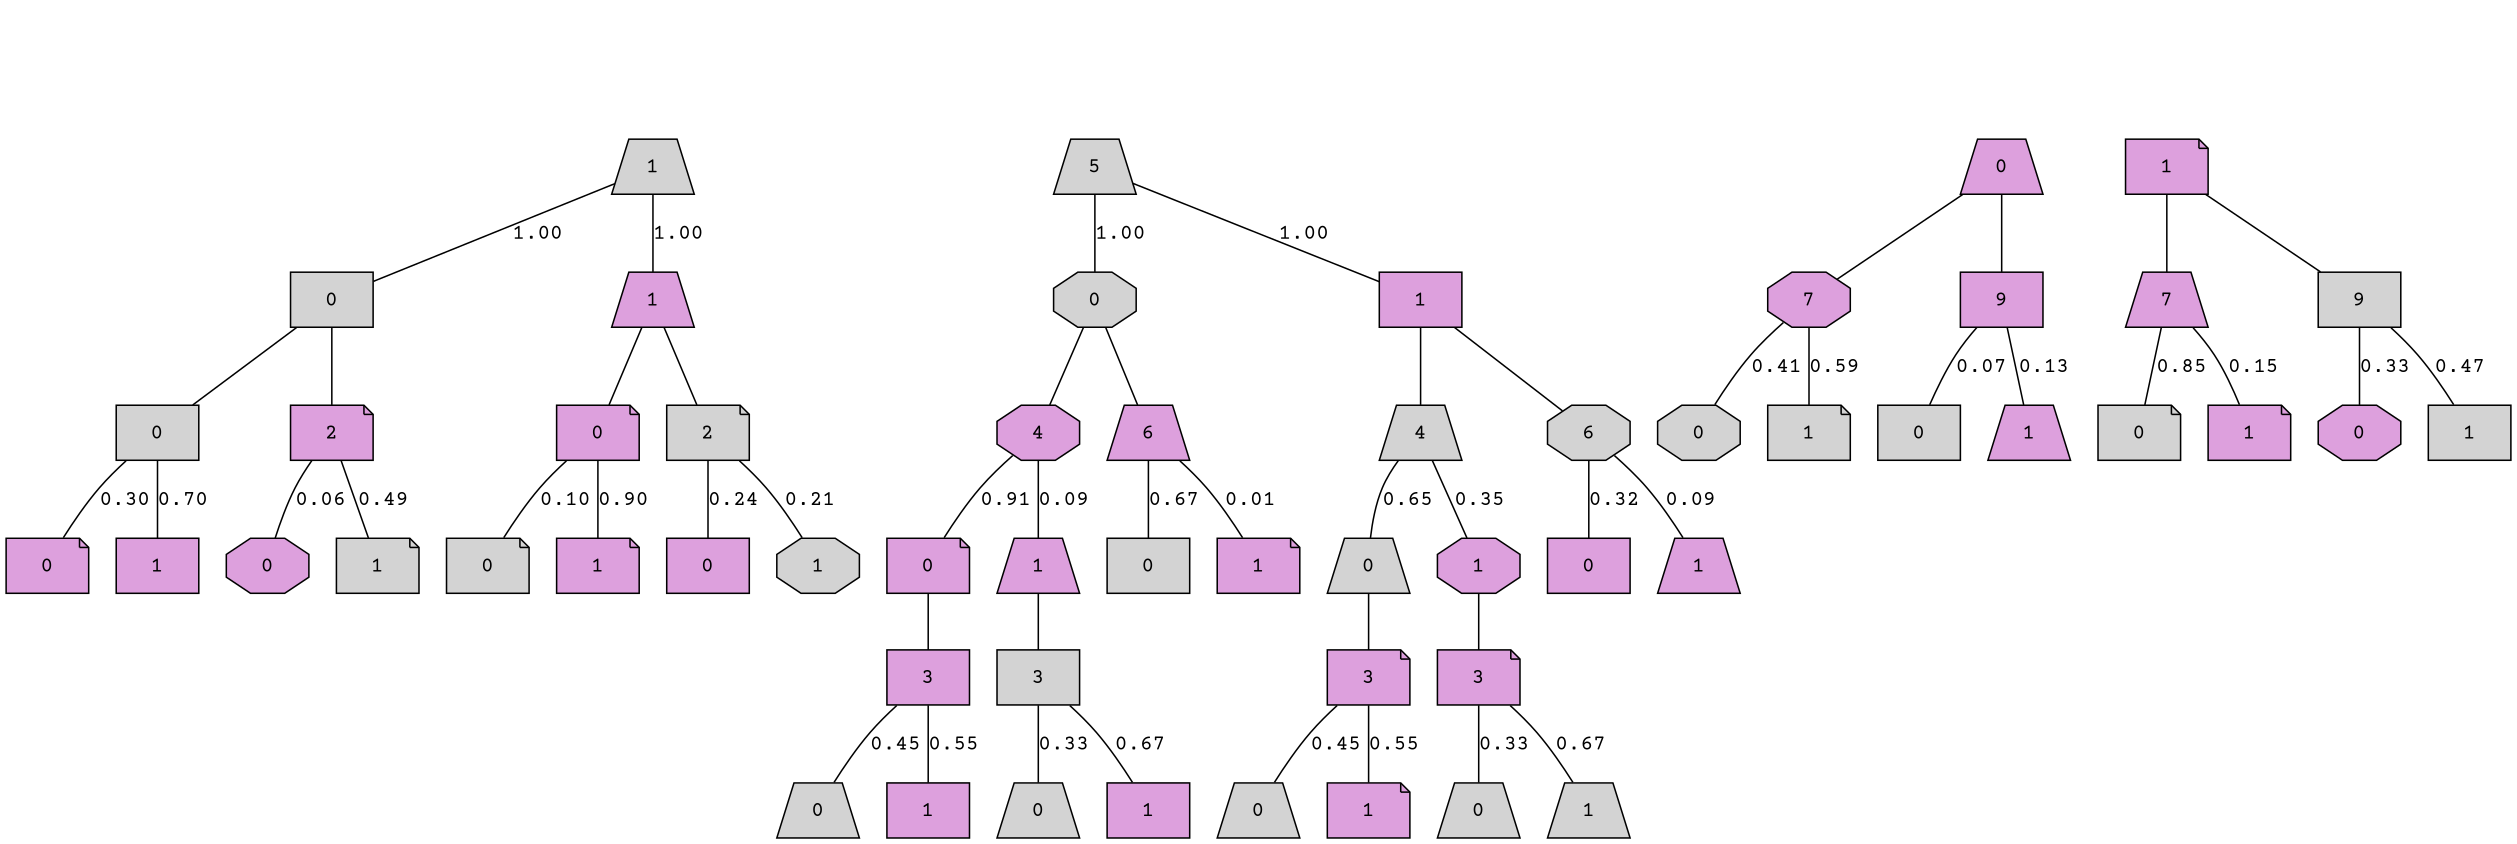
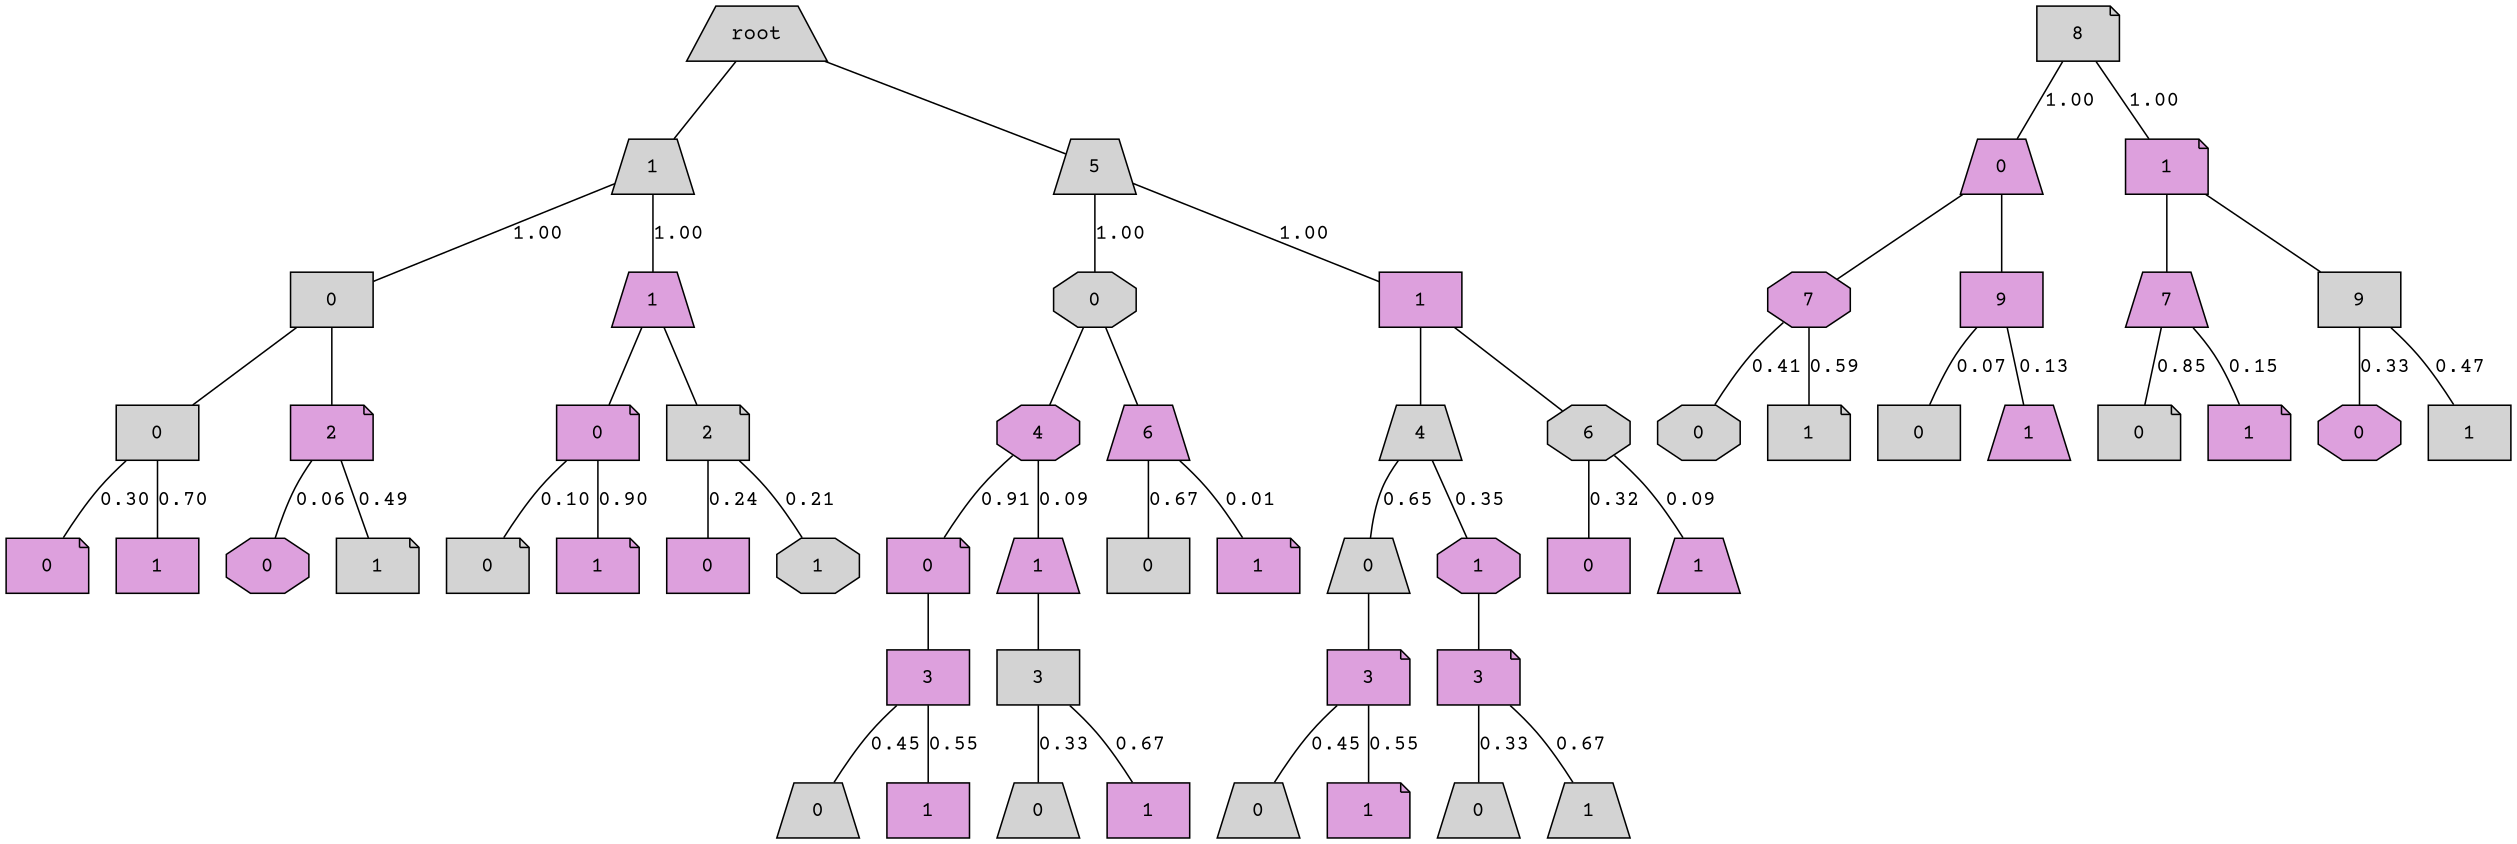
  graph {
    fontname="Courier Prime"
    splines=true
    node [fillcolor=plum fontname="Courier Prime" shape=trapezium style=filled]
    edge [fontname="Courier Prime" labelangle=110]
+   n1 [fillcolor=lightgrey label=root]
    n2 [fillcolor=lightgrey label=1]
    n3 [fillcolor=lightgrey label=5]
    n4 [fillcolor=lightgrey label=0 shape=box]
    n5 [label=1]
    n6 [fillcolor=lightgrey label=0 shape=octagon]
    n7 [label=1 shape=box]
+   n8 [fillcolor=lightgrey label=8 shape=note]
    n9 [label=0]
    n10 [label=1 shape=note]
    n11 [fillcolor=lightgrey label=0 shape=box]
    n12 [label=2 shape=note]
    n13 [label=0 shape=note]
    n14 [fillcolor=lightgrey label=2 shape=note]
    n15 [label=0 shape=note]
    n16 [label=1 shape=box]
    n17 [label=0 shape=octagon]
    n18 [fillcolor=lightgrey label=1 shape=note]
    n19 [fillcolor=lightgrey label=0 shape=note]
    n20 [label=1 shape=note]
    n21 [label=0 shape=box]
    n22 [fillcolor=lightgrey label=1 shape=octagon]
    n23 [label=4 shape=octagon]
    n24 [label=6]
    n25 [fillcolor=lightgrey label=4]
    n26 [fillcolor=lightgrey label=6 shape=octagon]
    n27 [label=0 shape=note]
    n28 [label=1]
    n29 [fillcolor=lightgrey label=0 shape=box]
    n30 [label=1 shape=note]
    n31 [label=3 shape=box]
    n32 [fillcolor=lightgrey label=3 shape=box]
    n33 [fillcolor=lightgrey label=0]
    n34 [label=1 shape=box]
    n35 [fillcolor=lightgrey label=0]
    n36 [label=1 shape=box]
    n37 [fillcolor=lightgrey label=0]
    n38 [label=1 shape=octagon]
    n39 [label=0 shape=box]
    n40 [label=1]
    n41 [label=3 shape=note]
    n42 [label=3 shape=note]
    n43 [fillcolor=lightgrey label=0]
    n44 [label=1 shape=note]
    n45 [fillcolor=lightgrey label=0]
    n46 [fillcolor=lightgrey label=1]
    n47 [label=7 shape=octagon]
    n48 [label=9 shape=box]
    n49 [label=7]
    n50 [fillcolor=lightgrey label=9 shape=box]
    n51 [fillcolor=lightgrey label=0 shape=octagon]
    n52 [fillcolor=lightgrey label=1 shape=note]
    n53 [fillcolor=lightgrey label=0 shape=box]
    n54 [label=1]
    n55 [fillcolor=lightgrey label=0 shape=note]
    n56 [label=1 shape=note]
    n57 [label=0 shape=octagon]
    n58 [fillcolor=lightgrey label=1 shape=box]
+   n1 -- n2 [labelangle=""]
+   n1 -- n3 [labelangle=""]
    n2 -- n4 [label=1.00]
    n2 -- n5 [label=1.00]
    n3 -- n6 [label=1.00]
    n3 -- n7 [label=1.00]
    n4 -- n11 [labelangle=""]
    n4 -- n12 [labelangle=""]
    n5 -- n13 [labelangle=""]
    n5 -- n14 [labelangle=""]
    n6 -- n23 [labelangle=""]
    n6 -- n24 [labelangle=""]
    n7 -- n25 [labelangle=""]
    n7 -- n26 [labelangle=""]
+   n8 -- n9 [label=1.00]
+   n8 -- n10 [label=1.00]
    n9 -- n47 [labelangle=""]
    n9 -- n48 [labelangle=""]
    n10 -- n49 [labelangle=""]
    n10 -- n50 [labelangle=""]
    n11 -- n15 [label=0.30]
    n11 -- n16 [label=0.70]
    n12 -- n17 [label=0.06]
    n12 -- n18 [label=0.49]
    n13 -- n19 [label=0.10]
    n13 -- n20 [label=0.90]
    n14 -- n21 [label=0.24]
    n14 -- n22 [label=0.21]
    n23 -- n27 [label=0.91]
    n23 -- n28 [label=0.09]
    n24 -- n29 [label=0.67]
    n24 -- n30 [label=0.01]
    n25 -- n37 [label=0.65]
    n25 -- n38 [label=0.35]
    n26 -- n39 [label=0.32]
    n26 -- n40 [label=0.09]
    n27 -- n31 [labelangle=""]
    n28 -- n32 [labelangle=""]
    n31 -- n33 [label=0.45]
    n31 -- n34 [label=0.55]
    n32 -- n35 [label=0.33]
    n32 -- n36 [label=0.67]
    n37 -- n41 [labelangle=""]
    n38 -- n42 [labelangle=""]
    n41 -- n43 [label=0.45]
    n41 -- n44 [label=0.55]
    n42 -- n45 [label=0.33]
    n42 -- n46 [label=0.67]
    n47 -- n51 [label=0.41]
    n47 -- n52 [label=0.59]
    n48 -- n53 [label=0.07]
    n48 -- n54 [label=0.13]
    n49 -- n55 [label=0.85]
    n49 -- n56 [label=0.15]
    n50 -- n57 [label=0.33]
    n50 -- n58 [label=0.47]
  }
